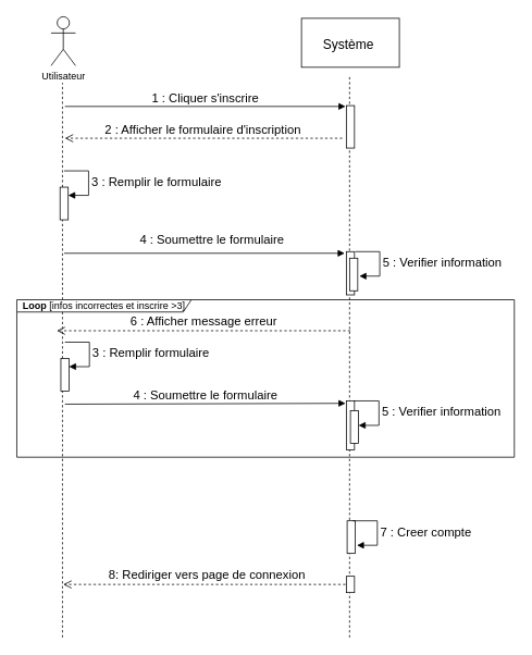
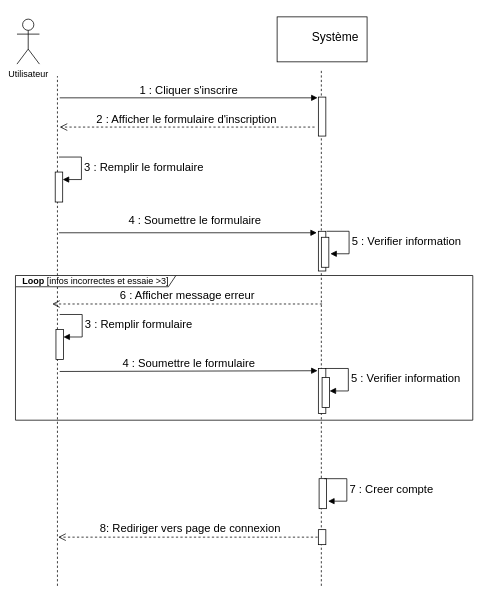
  <mxCell id="0" />
  <mxCell id="1" parent="0" />
- <mxCell id="2" value="Utilisateur" style="shape=umlActor;verticalLabelPosition=bottom;verticalAlign=top;html=1;outlineConnect=0;" parent="1" vertex="1"><mxGeometry x="62" y="20" width="30" height="60" as="geometry" /></mxCell>
+ <mxCell id="2" value="Utilisateur" style="shape=umlActor;verticalLabelPosition=bottom;verticalAlign=top;html=1;outlineConnect=0;" parent="1" vertex="1"><mxGeometry x="22" y="25" width="30" height="60" as="geometry" /></mxCell>
  <mxCell id="3" value="" style="endArrow=none;dashed=1;html=1;rounded=0;" parent="1" edge="1"><mxGeometry width="50" height="50" relative="1" as="geometry"><mxPoint x="76" y="781" as="sourcePoint" /><mxPoint x="76" y="101" as="targetPoint" /></mxGeometry></mxCell>
  <mxCell id="4" value="" style="rounded=0;whiteSpace=wrap;html=1;" parent="1" vertex="1"><mxGeometry x="369" y="22" width="120" height="60" as="geometry" /></mxCell>
- <mxCell id="5" value="&lt;span style=&quot;font-size:12.0pt;line-height:107%;&lt;br/&gt;font-family:&amp;quot;Times New Roman&amp;quot;,serif;mso-fareast-font-family:Calibri;mso-fareast-theme-font:&lt;br/&gt;minor-latin;mso-ansi-language:FR;mso-fareast-language:EN-US;mso-bidi-language:&lt;br/&gt;AR-SA&quot;&gt;Système&amp;nbsp;&lt;/span&gt;" style="text;html=1;align=center;verticalAlign=middle;whiteSpace=wrap;rounded=0;" parent="1" vertex="1"><mxGeometry x="399" y="39" width="60" height="30" as="geometry" /></mxCell>
+ <mxCell id="5" value="&lt;span style=&quot;font-size:12.0pt;line-height:107%;&lt;br/&gt;font-family:&amp;quot;Times New Roman&amp;quot;,serif;mso-fareast-font-family:Calibri;mso-fareast-theme-font:&lt;br/&gt;minor-latin;mso-ansi-language:FR;mso-fareast-language:EN-US;mso-bidi-language:&lt;br/&gt;AR-SA&quot;&gt;Système&amp;nbsp;&lt;/span&gt;" style="text;html=1;align=center;verticalAlign=middle;whiteSpace=wrap;rounded=0;" parent="1" vertex="1"><mxGeometry x="419" y="34" width="60" height="30" as="geometry" /></mxCell>
  <mxCell id="6" value="" style="endArrow=none;dashed=1;html=1;rounded=0;" parent="1" edge="1"><mxGeometry width="50" height="50" relative="1" as="geometry"><mxPoint x="428" y="781" as="sourcePoint" /><mxPoint x="428" y="91" as="targetPoint" /></mxGeometry></mxCell>
  <mxCell id="7" value="" style="html=1;points=[[0,0,0,0,5],[0,1,0,0,-5],[1,0,0,0,5],[1,1,0,0,-5]];perimeter=orthogonalPerimeter;outlineConnect=0;targetShapes=umlLifeline;portConstraint=eastwest;newEdgeStyle={&quot;curved&quot;:0,&quot;rounded&quot;:0};" parent="1" vertex="1"><mxGeometry x="424" y="129" width="10" height="52" as="geometry" /></mxCell>
  <mxCell id="8" value="&lt;span style=&quot;line-height: 107%;&quot;&gt;&lt;font style=&quot;font-size: 15px;&quot;&gt;1 : Cliquer s'inscrire&lt;/font&gt;&lt;/span&gt;" style="html=1;verticalAlign=bottom;endArrow=block;curved=0;rounded=0;" parent="1" edge="1"><mxGeometry width="80" relative="1" as="geometry"><mxPoint x="79" y="130" as="sourcePoint" /><mxPoint x="423" y="130" as="targetPoint" /></mxGeometry></mxCell>
  <mxCell id="9" value="&lt;span style=&quot;line-height: 107%;&quot;&gt;&lt;font style=&quot;font-size: 15px;&quot;&gt;2 : Afficher le formulaire d'inscription&lt;/font&gt;&lt;/span&gt;" style="html=1;verticalAlign=bottom;endArrow=open;dashed=1;endSize=8;curved=0;rounded=0;" parent="1" edge="1"><mxGeometry x="0.004" relative="1" as="geometry"><mxPoint x="419" y="169" as="sourcePoint" /><mxPoint x="79" y="169" as="targetPoint" /><mxPoint as="offset" /></mxGeometry></mxCell>
- <mxCell id="10" value="&lt;b&gt;Loop&amp;nbsp;&lt;/b&gt;[infos incorrectes et inscrire &amp;gt;3]" style="shape=umlFrame;whiteSpace=wrap;html=1;pointerEvents=0;width=214;height=15;" parent="1" vertex="1"><mxGeometry x="20" y="367" width="610" height="193" as="geometry" /></mxCell>
+ <mxCell id="10" value="&lt;b&gt;Loop&amp;nbsp;&lt;/b&gt;[infos incorrectes et essaie &amp;gt;3]" style="shape=umlFrame;whiteSpace=wrap;html=1;pointerEvents=0;width=214;height=15;" parent="1" vertex="1"><mxGeometry x="20" y="367" width="610" height="193" as="geometry" /></mxCell>
  <mxCell id="11" value="" style="html=1;points=[[0,0,0,0,5],[0,1,0,0,-5],[1,0,0,0,5],[1,1,0,0,-5]];perimeter=orthogonalPerimeter;outlineConnect=0;targetShapes=umlLifeline;portConstraint=eastwest;newEdgeStyle={&quot;curved&quot;:0,&quot;rounded&quot;:0};" parent="1" vertex="1"><mxGeometry x="424" y="491" width="10" height="60" as="geometry" /></mxCell>
  <mxCell id="12" value="&lt;span style=&quot;line-height: 107%;&quot;&gt;&lt;font style=&quot;font-size: 15px;&quot;&gt;4 : Soumettre le formulaire&lt;/font&gt;&lt;/span&gt;" style="html=1;verticalAlign=bottom;endArrow=block;curved=0;rounded=0;" parent="1" edge="1"><mxGeometry x="-0.001" width="80" relative="1" as="geometry"><mxPoint x="79" y="495" as="sourcePoint" /><mxPoint x="423" y="494" as="targetPoint" /><mxPoint as="offset" /></mxGeometry></mxCell>
  <mxCell id="13" value="&lt;span style=&quot;line-height: 107%;&quot;&gt;&lt;font style=&quot;font-size: 15px;&quot;&gt;4 : Soumettre le formulaire&lt;/font&gt;&lt;/span&gt;" style="html=1;verticalAlign=bottom;endArrow=block;curved=0;rounded=0;" parent="1" edge="1"><mxGeometry x="0.052" y="6" width="80" relative="1" as="geometry"><mxPoint x="78" y="310" as="sourcePoint" /><mxPoint x="422" y="310" as="targetPoint" /><mxPoint as="offset" /></mxGeometry></mxCell>
  <mxCell id="14" value="&lt;font style=&quot;font-size: 15px;&quot;&gt;6 : Afficher message erreur&lt;/font&gt;" style="html=1;verticalAlign=bottom;endArrow=open;dashed=1;endSize=8;curved=0;rounded=0;" parent="1" edge="1"><mxGeometry relative="1" as="geometry"><mxPoint x="429" y="405" as="sourcePoint" /><mxPoint x="69" y="405" as="targetPoint" /></mxGeometry></mxCell>
  <mxCell id="15" value="&lt;font style=&quot;font-size: 15px;&quot;&gt;8:&lt;span style=&quot;background-color: light-dark(#ffffff, var(--ge-dark-color, #121212)); color: light-dark(rgb(0, 0, 0), rgb(255, 255, 255));&quot;&gt;&amp;nbsp;Rediriger vers page de connexion&lt;/span&gt;&lt;/font&gt;" style="html=1;verticalAlign=bottom;endArrow=open;dashed=1;endSize=8;curved=0;rounded=0;" parent="1" edge="1"><mxGeometry relative="1" as="geometry"><mxPoint x="429" y="716" as="sourcePoint" /><mxPoint x="77" y="716" as="targetPoint" /></mxGeometry></mxCell>
  <mxCell id="16" value="" style="html=1;points=[[0,0,0,0,5],[0,1,0,0,-5],[1,0,0,0,5],[1,1,0,0,-5]];perimeter=orthogonalPerimeter;outlineConnect=0;targetShapes=umlLifeline;portConstraint=eastwest;newEdgeStyle={&quot;curved&quot;:0,&quot;rounded&quot;:0};" parent="1" vertex="1"><mxGeometry x="424" y="706" width="10" height="20" as="geometry" /></mxCell>
  <mxCell id="17" value="" style="html=1;points=[[0,0,0,0,5],[0,1,0,0,-5],[1,0,0,0,5],[1,1,0,0,-5]];perimeter=orthogonalPerimeter;outlineConnect=0;targetShapes=umlLifeline;portConstraint=eastwest;newEdgeStyle={&quot;curved&quot;:0,&quot;rounded&quot;:0};" parent="1" vertex="1"><mxGeometry x="429" y="503" width="10" height="40" as="geometry" /></mxCell>
  <mxCell id="18" value="&lt;font style=&quot;font-size: 15px;&quot;&gt;5 : Verifier information&lt;/font&gt;" style="html=1;align=left;spacingLeft=2;endArrow=block;rounded=0;edgeStyle=orthogonalEdgeStyle;curved=0;rounded=0;" parent="1" edge="1"><mxGeometry relative="1" as="geometry"><mxPoint x="434" y="491" as="sourcePoint" /><Array as="points"><mxPoint x="464" y="521" /></Array><mxPoint x="439" y="521" as="targetPoint" /></mxGeometry></mxCell>
  <mxCell id="19" value="" style="html=1;points=[[0,0,0,0,5],[0,1,0,0,-5],[1,0,0,0,5],[1,1,0,0,-5]];perimeter=orthogonalPerimeter;outlineConnect=0;targetShapes=umlLifeline;portConstraint=eastwest;newEdgeStyle={&quot;curved&quot;:0,&quot;rounded&quot;:0};" parent="1" vertex="1"><mxGeometry x="74" y="439" width="10" height="40" as="geometry" /></mxCell>
  <mxCell id="20" value="&lt;font style=&quot;font-size: 15px;&quot;&gt;3 :&lt;span style=&quot;background-color: light-dark(#ffffff, var(--ge-dark-color, #121212)); color: light-dark(rgb(0, 0, 0), rgb(255, 255, 255));&quot;&gt;&amp;nbsp;Remplir formulaire&lt;/span&gt;&lt;/font&gt;" style="html=1;align=left;spacingLeft=2;endArrow=block;rounded=0;edgeStyle=orthogonalEdgeStyle;curved=0;rounded=0;" parent="1" target="19" edge="1"><mxGeometry relative="1" as="geometry"><mxPoint x="79" y="419" as="sourcePoint" /><Array as="points"><mxPoint x="109" y="449" /></Array></mxGeometry></mxCell>
  <mxCell id="21" value="" style="html=1;points=[[0,0,0,0,5],[0,1,0,0,-5],[1,0,0,0,5],[1,1,0,0,-5]];perimeter=orthogonalPerimeter;outlineConnect=0;targetShapes=umlLifeline;portConstraint=eastwest;newEdgeStyle={&quot;curved&quot;:0,&quot;rounded&quot;:0};" parent="1" vertex="1"><mxGeometry x="424" y="308" width="10" height="53" as="geometry" /></mxCell>
  <mxCell id="22" value="" style="html=1;points=[[0,0,0,0,5],[0,1,0,0,-5],[1,0,0,0,5],[1,1,0,0,-5]];perimeter=orthogonalPerimeter;outlineConnect=0;targetShapes=umlLifeline;portConstraint=eastwest;newEdgeStyle={&quot;curved&quot;:0,&quot;rounded&quot;:0};" parent="1" vertex="1"><mxGeometry x="428" y="316" width="10" height="40" as="geometry" /></mxCell>
  <mxCell id="23" value="&lt;font style=&quot;font-size: 15px;&quot;&gt;5 : Verifier information&lt;/font&gt;" style="html=1;align=left;spacingLeft=2;endArrow=block;rounded=0;edgeStyle=orthogonalEdgeStyle;curved=0;rounded=0;" parent="1" edge="1"><mxGeometry relative="1" as="geometry"><mxPoint x="435" y="308" as="sourcePoint" /><Array as="points"><mxPoint x="465" y="338" /></Array><mxPoint x="440" y="338" as="targetPoint" /></mxGeometry></mxCell>
  <mxCell id="24" value="" style="html=1;points=[[0,0,0,0,5],[0,1,0,0,-5],[1,0,0,0,5],[1,1,0,0,-5]];perimeter=orthogonalPerimeter;outlineConnect=0;targetShapes=umlLifeline;portConstraint=eastwest;newEdgeStyle={&quot;curved&quot;:0,&quot;rounded&quot;:0};" parent="1" vertex="1"><mxGeometry x="73" y="229" width="10" height="40" as="geometry" /></mxCell>
  <mxCell id="25" value="&lt;font style=&quot;font-size: 15px;&quot;&gt;3 : Remplir le formulaire&lt;/font&gt;" style="html=1;align=left;spacingLeft=2;endArrow=block;rounded=0;edgeStyle=orthogonalEdgeStyle;curved=0;rounded=0;" parent="1" target="24" edge="1"><mxGeometry relative="1" as="geometry"><mxPoint x="78" y="209" as="sourcePoint" /><Array as="points"><mxPoint x="108" y="239" /></Array></mxGeometry></mxCell>
  <mxCell id="26" value="" style="html=1;points=[[0,0,0,0,5],[0,1,0,0,-5],[1,0,0,0,5],[1,1,0,0,-5]];perimeter=orthogonalPerimeter;outlineConnect=0;targetShapes=umlLifeline;portConstraint=eastwest;newEdgeStyle={&quot;curved&quot;:0,&quot;rounded&quot;:0};" parent="1" vertex="1"><mxGeometry x="425" y="638" width="10" height="40" as="geometry" /></mxCell>
  <mxCell id="27" value="&lt;span style=&quot;font-size: 15px;&quot;&gt;7 : Creer compte&lt;/span&gt;" style="html=1;align=left;spacingLeft=2;endArrow=block;rounded=0;edgeStyle=orthogonalEdgeStyle;curved=0;rounded=0;" parent="1" edge="1"><mxGeometry relative="1" as="geometry"><mxPoint x="432" y="638" as="sourcePoint" /><Array as="points"><mxPoint x="462" y="668" /></Array><mxPoint x="437" y="668" as="targetPoint" /></mxGeometry></mxCell>
